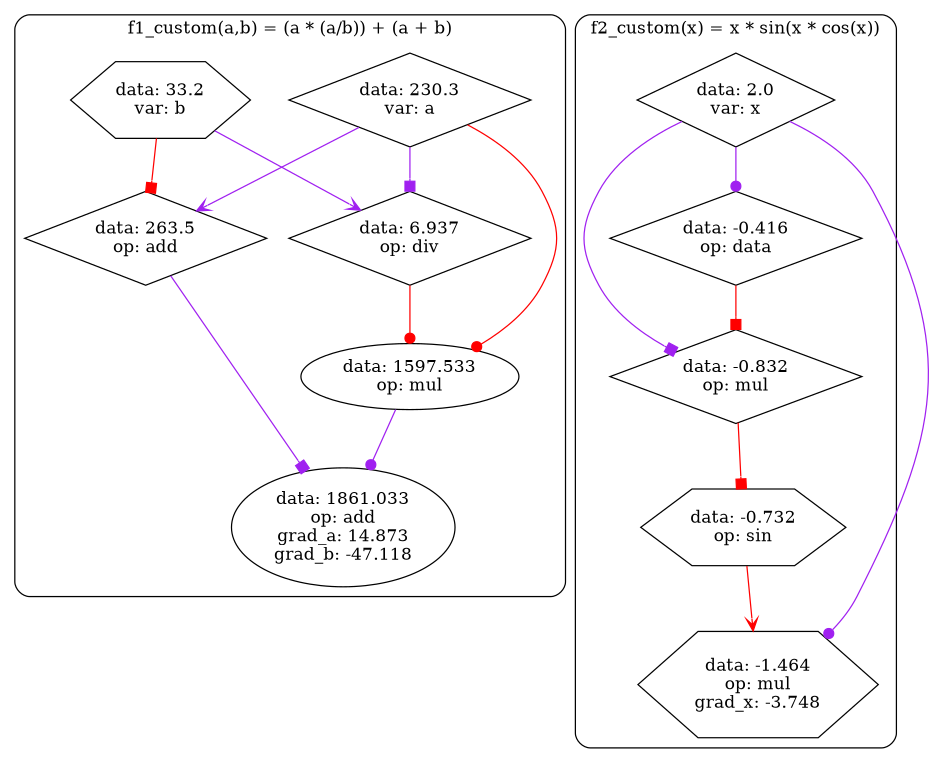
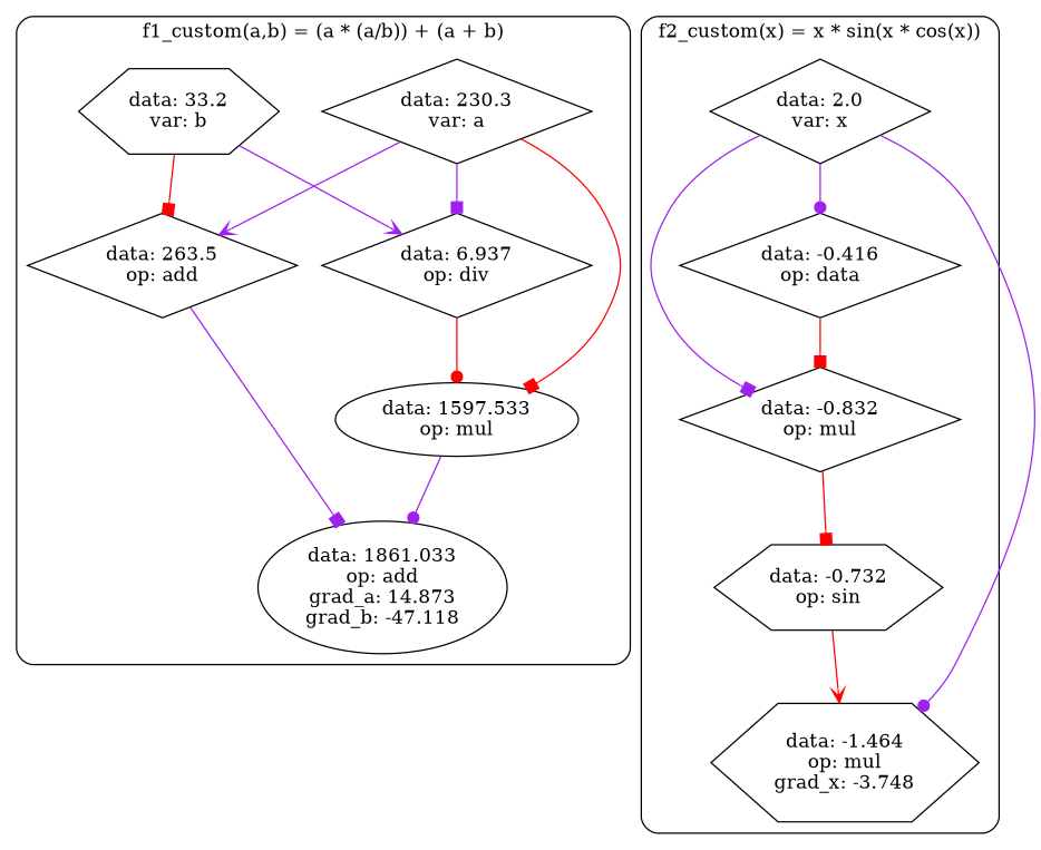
  digraph {
    rankdir=TB
    node [shape=diamond]
    edge [arrowhead=box color=purple]
    n1 [label="data: 230.3\nvar: a"]
    n2 [label="data: 6.937\nop: div"]
    n3 [label="data: 1597.533\nop: mul" shape=ellipse]
    n4 [label="data: 263.5\nop: add"]
    n5 [label="data: 33.2\nvar: b" shape=hexagon]
    n6 [label="data: 1861.033\nop: add\ngrad_a: 14.873\ngrad_b: -47.118" shape=ellipse]
    n7 [label="data: 2.0\nvar: x"]
    n8 [label="data: -0.416\nop: data"]
    n9 [label="data: -0.832\nop: mul"]
    n10 [label="data: -1.464\nop: mul\ngrad_x: -3.748" shape=hexagon]
    n11 [label="data: -0.732\nop: sin" shape=hexagon]
    subgraph cluster_1 {
      label="f1_custom(a,b) = (a * (a/b)) + (a + b)"
      style=rounded
      n1
      n2
      n3
      n4
      n5
      n6
    }
    subgraph cluster_2 {
      label="f2_custom(x) = x * sin(x * cos(x))"
      style=rounded
      n7
      n8
      n9
      n10
      n11
    }
    n1 -> n2
-   n1 -> n3 [arrowhead=dot color=red]
+   n1 -> n3 [color=red]
    n1 -> n4 [arrowhead=vee]
    n2 -> n3 [arrowhead=dot color=red]
    n3 -> n6 [arrowhead=dot]
    n4 -> n6
    n5 -> n2 [arrowhead=vee]
    n5 -> n4 [color=red]
    n7 -> n8 [arrowhead=dot]
    n7 -> n9
    n7 -> n10 [arrowhead=dot]
    n8 -> n9 [color=red]
    n9 -> n11 [color=red]
    n11 -> n10 [arrowhead=vee color=red]
  }
